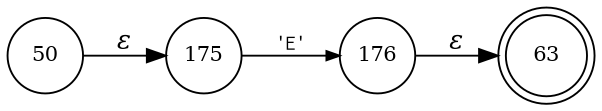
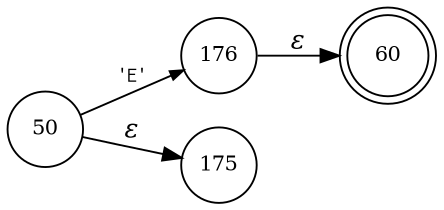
  digraph {
    rankdir=LR
    node [fixedsize=true fontsize=11 shape=circle peripheries=1]
    edge [fontname="Times-Italic"]
-   n1 [label=63 shape=doublecircle width=.6 peripheries=""]
+   n1 [label=60 shape=doublecircle width=.6 peripheries=""]
    n2 [label=176 width=.55]
    n3 [label=50 width=.55]
    n4 [label=175 width=.55]
    n2 -> n1 [label="&epsilon;"]
    n3 -> n4 [label="&epsilon;"]
-   n4 -> n2 [arrowhead=normal arrowsize=.7 fontname=Courier fontsize=11 label="'E'"]
+   n3 -> n2 [arrowhead=normal arrowsize=.7 fontname=Courier fontsize=11 label="'E'"]
  }
